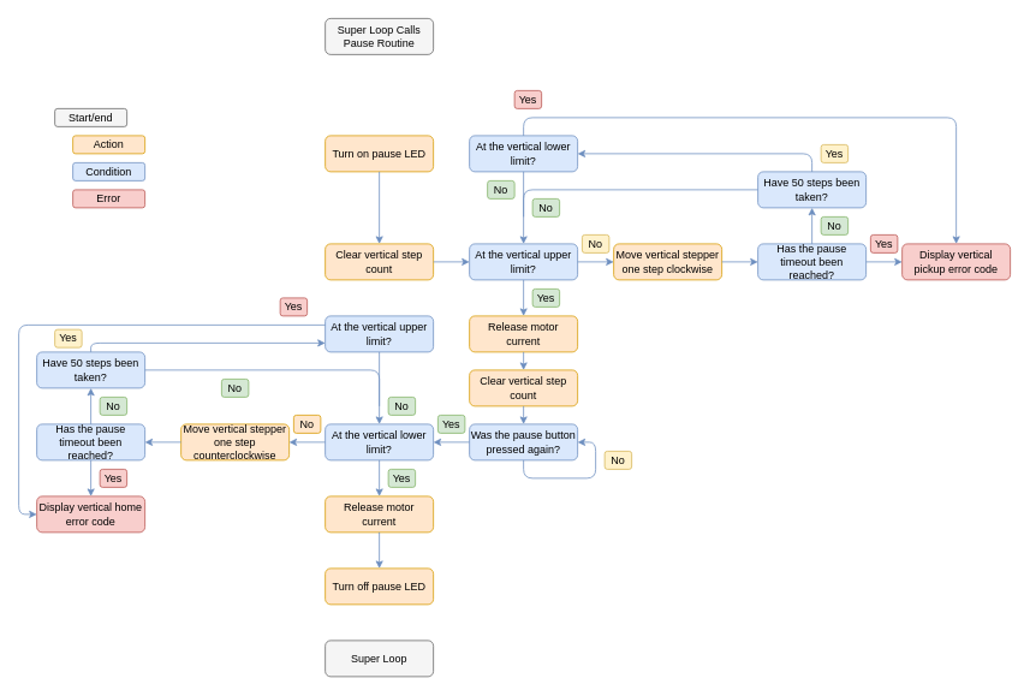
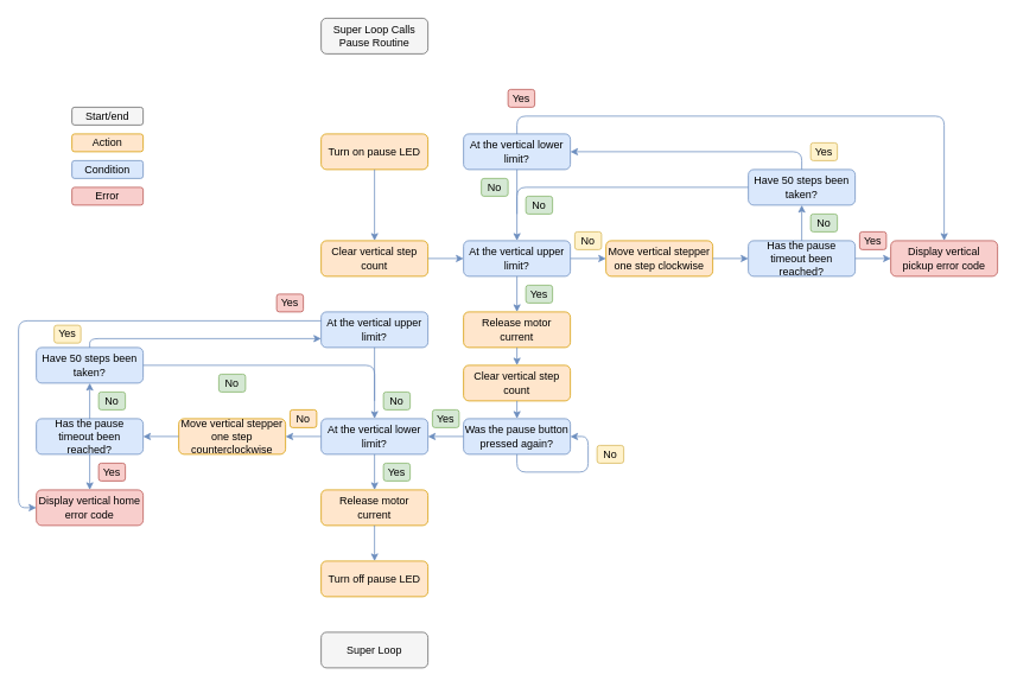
  <mxCell id="0" />
  <mxCell id="1" parent="0" />
  <mxCell id="2" value="&lt;font color=&quot;#000000&quot;&gt;Super Loop Calls Pause Routine&lt;/font&gt;" style="rounded=1;whiteSpace=wrap;html=1;fillColor=#f5f5f5;strokeColor=#666666;fontColor=#333333;" parent="1" vertex="1"><mxGeometry x="360" y="20" width="120" height="40" as="geometry" /></mxCell>
  <mxCell id="3" value="&lt;font color=&quot;#000000&quot;&gt;Turn on pause LED&lt;/font&gt;" style="rounded=1;whiteSpace=wrap;html=1;fillColor=#ffe6cc;strokeColor=#d79b00;" parent="1" vertex="1"><mxGeometry x="360" y="150" width="120" height="40" as="geometry" /></mxCell>
  <mxCell id="4" value="&lt;font color=&quot;#000000&quot;&gt;No&lt;/font&gt;" style="rounded=1;whiteSpace=wrap;html=1;fillColor=#fff2cc;strokeColor=#d6b656;direction=west;" parent="1" vertex="1"><mxGeometry x="645" y="260" width="30" height="20" as="geometry" /></mxCell>
  <mxCell id="5" value="&lt;font color=&quot;#000000&quot;&gt;Yes&lt;/font&gt;" style="rounded=1;whiteSpace=wrap;html=1;fillColor=#d5e8d4;strokeColor=#82b366;" parent="1" vertex="1"><mxGeometry x="590" y="320" width="30" height="20" as="geometry" /></mxCell>
  <mxCell id="6" value="&lt;font color=&quot;#000000&quot;&gt;Clear vertical step count&lt;/font&gt;" style="rounded=1;whiteSpace=wrap;html=1;fillColor=#ffe6cc;strokeColor=#d79b00;" vertex="1" parent="1"><mxGeometry x="360" y="270" width="120" height="40" as="geometry" /></mxCell>
  <mxCell id="7" value="" style="endArrow=classic;html=1;fillColor=#dae8fc;strokeColor=#6c8ebf;exitX=0.5;exitY=1;exitDx=0;exitDy=0;entryX=0.5;entryY=0;entryDx=0;entryDy=0;" edge="1" parent="1" source="3" target="6"><mxGeometry width="50" height="50" relative="1" as="geometry"><mxPoint x="430" y="160" as="sourcePoint" /><mxPoint x="430" y="200" as="targetPoint" /></mxGeometry></mxCell>
  <mxCell id="8" value="&lt;font color=&quot;#000000&quot;&gt;At the vertical upper limit?&lt;/font&gt;" style="rounded=1;whiteSpace=wrap;html=1;fillColor=#dae8fc;strokeColor=#6c8ebf;" vertex="1" parent="1"><mxGeometry x="520" y="270" width="120" height="40" as="geometry" /></mxCell>
  <mxCell id="9" value="" style="endArrow=classic;html=1;fillColor=#dae8fc;strokeColor=#6c8ebf;exitX=1;exitY=0.5;exitDx=0;exitDy=0;entryX=0;entryY=0.5;entryDx=0;entryDy=0;" edge="1" parent="1" source="6" target="8"><mxGeometry width="50" height="50" relative="1" as="geometry"><mxPoint x="430" y="240" as="sourcePoint" /><mxPoint x="430" y="280" as="targetPoint" /></mxGeometry></mxCell>
  <mxCell id="10" value="&lt;font color=&quot;#000000&quot;&gt;Release motor current&lt;/font&gt;" style="rounded=1;whiteSpace=wrap;html=1;fillColor=#ffe6cc;strokeColor=#d79b00;" vertex="1" parent="1"><mxGeometry x="520" y="350" width="120" height="40" as="geometry" /></mxCell>
  <mxCell id="11" value="&lt;font color=&quot;#000000&quot;&gt;Clear vertical step count&lt;/font&gt;" style="rounded=1;whiteSpace=wrap;html=1;fillColor=#ffe6cc;strokeColor=#d79b00;" vertex="1" parent="1"><mxGeometry x="520" y="410" width="120" height="40" as="geometry" /></mxCell>
  <mxCell id="12" value="" style="endArrow=classic;html=1;fillColor=#dae8fc;strokeColor=#6c8ebf;exitX=0.5;exitY=1;exitDx=0;exitDy=0;entryX=0.5;entryY=0;entryDx=0;entryDy=0;" edge="1" parent="1" source="8" target="10"><mxGeometry width="50" height="50" relative="1" as="geometry"><mxPoint x="430" y="240" as="sourcePoint" /><mxPoint x="430" y="280" as="targetPoint" /></mxGeometry></mxCell>
  <mxCell id="13" value="" style="endArrow=classic;html=1;fillColor=#dae8fc;strokeColor=#6c8ebf;exitX=0.5;exitY=1;exitDx=0;exitDy=0;entryX=0.5;entryY=0;entryDx=0;entryDy=0;" edge="1" parent="1" source="10" target="11"><mxGeometry width="50" height="50" relative="1" as="geometry"><mxPoint x="590" y="320" as="sourcePoint" /><mxPoint x="590" y="360" as="targetPoint" /></mxGeometry></mxCell>
  <mxCell id="14" value="&lt;font color=&quot;#000000&quot;&gt;Was the pause button pressed again?&lt;/font&gt;" style="rounded=1;whiteSpace=wrap;html=1;fillColor=#dae8fc;strokeColor=#6c8ebf;" vertex="1" parent="1"><mxGeometry x="520" y="470" width="120" height="40" as="geometry" /></mxCell>
  <mxCell id="15" value="" style="endArrow=classic;html=1;fillColor=#dae8fc;strokeColor=#6c8ebf;exitX=0.5;exitY=1;exitDx=0;exitDy=0;entryX=1;entryY=0.5;entryDx=0;entryDy=0;" edge="1" parent="1" source="14" target="14"><mxGeometry width="50" height="50" relative="1" as="geometry"><mxPoint x="590" y="320" as="sourcePoint" /><mxPoint x="590" y="590" as="targetPoint" /><Array as="points"><mxPoint x="580" y="530" /><mxPoint x="660" y="530" /><mxPoint x="660" y="490" /></Array></mxGeometry></mxCell>
  <mxCell id="16" value="&lt;font color=&quot;#000000&quot;&gt;No&lt;/font&gt;" style="rounded=1;whiteSpace=wrap;html=1;fillColor=#fff2cc;strokeColor=#d6b656;direction=west;" vertex="1" parent="1"><mxGeometry x="670" y="500" width="30" height="20" as="geometry" /></mxCell>
  <mxCell id="17" value="&lt;font color=&quot;#000000&quot;&gt;At the vertical lower limit?&lt;/font&gt;" style="rounded=1;whiteSpace=wrap;html=1;fillColor=#dae8fc;strokeColor=#6c8ebf;" vertex="1" parent="1"><mxGeometry x="360" y="470" width="120" height="40" as="geometry" /></mxCell>
  <mxCell id="18" value="" style="endArrow=classic;html=1;fillColor=#dae8fc;strokeColor=#6c8ebf;exitX=0;exitY=0.5;exitDx=0;exitDy=0;entryX=1;entryY=0.5;entryDx=0;entryDy=0;" edge="1" parent="1" source="14" target="17"><mxGeometry width="50" height="50" relative="1" as="geometry"><mxPoint x="490" y="300" as="sourcePoint" /><mxPoint x="530" y="300" as="targetPoint" /></mxGeometry></mxCell>
  <mxCell id="19" value="" style="endArrow=classic;html=1;fillColor=#dae8fc;strokeColor=#6c8ebf;entryX=0.5;entryY=0;entryDx=0;entryDy=0;" edge="1" parent="1" target="14"><mxGeometry width="50" height="50" relative="1" as="geometry"><mxPoint x="580" y="450" as="sourcePoint" /><mxPoint x="590" y="420" as="targetPoint" /></mxGeometry></mxCell>
  <mxCell id="20" value="&lt;font color=&quot;#000000&quot;&gt;Yes&lt;/font&gt;" style="rounded=1;whiteSpace=wrap;html=1;fillColor=#d5e8d4;strokeColor=#82b366;" vertex="1" parent="1"><mxGeometry x="485" y="460" width="30" height="20" as="geometry" /></mxCell>
  <mxCell id="21" value="&lt;font color=&quot;#000000&quot;&gt;Has the pause timeout been reached?&lt;/font&gt;" style="rounded=1;whiteSpace=wrap;html=1;fillColor=#dae8fc;strokeColor=#6c8ebf;" vertex="1" parent="1"><mxGeometry x="840" y="270" width="120" height="40" as="geometry" /></mxCell>
  <mxCell id="22" value="" style="endArrow=classic;html=1;fillColor=#dae8fc;strokeColor=#6c8ebf;entryX=0;entryY=0.5;entryDx=0;entryDy=0;" edge="1" parent="1" target="38"><mxGeometry width="50" height="50" relative="1" as="geometry"><mxPoint x="640" y="290" as="sourcePoint" /><mxPoint x="530" y="300" as="targetPoint" /></mxGeometry></mxCell>
  <mxCell id="23" value="&lt;font color=&quot;#000000&quot;&gt;Display vertical pickup error code&lt;/font&gt;" style="rounded=1;whiteSpace=wrap;html=1;fillColor=#f8cecc;strokeColor=#b85450;" vertex="1" parent="1"><mxGeometry x="1000" y="270" width="120" height="40" as="geometry" /></mxCell>
  <mxCell id="24" value="" style="endArrow=classic;html=1;fillColor=#dae8fc;strokeColor=#6c8ebf;entryX=0;entryY=0.5;entryDx=0;entryDy=0;exitX=1;exitY=0.5;exitDx=0;exitDy=0;" edge="1" parent="1" source="21" target="23"><mxGeometry width="50" height="50" relative="1" as="geometry"><mxPoint x="810" y="300" as="sourcePoint" /><mxPoint x="850" y="300" as="targetPoint" /></mxGeometry></mxCell>
  <mxCell id="25" value="&lt;font color=&quot;#000000&quot;&gt;Yes&lt;/font&gt;" style="rounded=1;whiteSpace=wrap;html=1;fillColor=#f8cecc;strokeColor=#b85450;" vertex="1" parent="1"><mxGeometry x="965" y="260" width="30" height="20" as="geometry" /></mxCell>
  <mxCell id="26" value="&lt;font color=&quot;#000000&quot;&gt;No&lt;/font&gt;" style="rounded=1;whiteSpace=wrap;html=1;fillColor=#d5e8d4;strokeColor=#82b366;direction=west;" vertex="1" parent="1"><mxGeometry x="910" y="240" width="30" height="20" as="geometry" /></mxCell>
  <mxCell id="27" value="&lt;font color=&quot;#000000&quot;&gt;Have 50 steps been taken?&lt;/font&gt;" style="rounded=1;whiteSpace=wrap;html=1;fillColor=#dae8fc;strokeColor=#6c8ebf;" vertex="1" parent="1"><mxGeometry x="840" y="190" width="120" height="40" as="geometry" /></mxCell>
  <mxCell id="28" value="" style="endArrow=classic;html=1;fillColor=#dae8fc;strokeColor=#6c8ebf;exitX=0.5;exitY=0;exitDx=0;exitDy=0;entryX=0.5;entryY=1;entryDx=0;entryDy=0;" edge="1" parent="1" source="21" target="27"><mxGeometry width="50" height="50" relative="1" as="geometry"><mxPoint x="750" y="320" as="sourcePoint" /><mxPoint x="750" y="360" as="targetPoint" /></mxGeometry></mxCell>
  <mxCell id="29" value="&lt;font color=&quot;#000000&quot;&gt;At the vertical lower limit?&lt;/font&gt;" style="rounded=1;whiteSpace=wrap;html=1;fillColor=#dae8fc;strokeColor=#6c8ebf;" vertex="1" parent="1"><mxGeometry x="520" y="150" width="120" height="40" as="geometry" /></mxCell>
  <mxCell id="30" value="" style="endArrow=classic;html=1;fillColor=#dae8fc;strokeColor=#6c8ebf;exitX=0;exitY=0.5;exitDx=0;exitDy=0;entryX=0.5;entryY=0;entryDx=0;entryDy=0;" edge="1" parent="1" source="27" target="8"><mxGeometry width="50" height="50" relative="1" as="geometry"><mxPoint x="750" y="280" as="sourcePoint" /><mxPoint x="750" y="240" as="targetPoint" /><Array as="points"><mxPoint x="580" y="210" /></Array></mxGeometry></mxCell>
  <mxCell id="31" value="&lt;font color=&quot;#000000&quot;&gt;No&lt;/font&gt;" style="rounded=1;whiteSpace=wrap;html=1;fillColor=#d5e8d4;strokeColor=#82b366;direction=west;" vertex="1" parent="1"><mxGeometry x="590" y="220" width="30" height="20" as="geometry" /></mxCell>
  <mxCell id="32" value="&lt;font color=&quot;#000000&quot;&gt;No&lt;/font&gt;" style="rounded=1;whiteSpace=wrap;html=1;fillColor=#d5e8d4;strokeColor=#82b366;direction=west;" vertex="1" parent="1"><mxGeometry x="540" y="200" width="30" height="20" as="geometry" /></mxCell>
  <mxCell id="33" value="" style="endArrow=none;html=1;fillColor=#dae8fc;strokeColor=#6c8ebf;exitX=0.5;exitY=1;exitDx=0;exitDy=0;" edge="1" parent="1" source="29"><mxGeometry width="50" height="50" relative="1" as="geometry"><mxPoint x="640" y="380" as="sourcePoint" /><mxPoint x="580" y="240" as="targetPoint" /></mxGeometry></mxCell>
  <mxCell id="34" value="" style="endArrow=classic;html=1;fillColor=#dae8fc;strokeColor=#6c8ebf;exitX=0.5;exitY=0;exitDx=0;exitDy=0;entryX=1;entryY=0.5;entryDx=0;entryDy=0;" edge="1" parent="1" source="27" target="29"><mxGeometry width="50" height="50" relative="1" as="geometry"><mxPoint x="750" y="280" as="sourcePoint" /><mxPoint x="750" y="240" as="targetPoint" /><Array as="points"><mxPoint x="900" y="170" /></Array></mxGeometry></mxCell>
  <mxCell id="35" value="&lt;font color=&quot;#000000&quot;&gt;Yes&lt;/font&gt;" style="rounded=1;whiteSpace=wrap;html=1;fillColor=#fff2cc;strokeColor=#d6b656;direction=west;" vertex="1" parent="1"><mxGeometry x="910" y="160" width="30" height="20" as="geometry" /></mxCell>
  <mxCell id="36" value="" style="endArrow=classic;html=1;fillColor=#dae8fc;strokeColor=#6c8ebf;entryX=0.5;entryY=0;entryDx=0;entryDy=0;exitX=0.5;exitY=0;exitDx=0;exitDy=0;" edge="1" parent="1" source="29" target="23"><mxGeometry width="50" height="50" relative="1" as="geometry"><mxPoint x="650" y="300" as="sourcePoint" /><mxPoint x="690" y="300" as="targetPoint" /><Array as="points"><mxPoint x="580" y="130" /><mxPoint x="1060" y="130" /></Array></mxGeometry></mxCell>
  <mxCell id="37" value="&lt;font color=&quot;#000000&quot;&gt;Yes&lt;/font&gt;" style="rounded=1;whiteSpace=wrap;html=1;fillColor=#f8cecc;strokeColor=#b85450;direction=west;" vertex="1" parent="1"><mxGeometry x="570" y="100" width="30" height="20" as="geometry" /></mxCell>
  <mxCell id="38" value="&lt;font color=&quot;#000000&quot;&gt;Move vertical stepper one step clockwise&lt;/font&gt;" style="rounded=1;whiteSpace=wrap;html=1;fillColor=#ffe6cc;strokeColor=#d79b00;" vertex="1" parent="1"><mxGeometry x="680" y="270" width="120" height="40" as="geometry" /></mxCell>
  <mxCell id="39" value="" style="endArrow=classic;html=1;fillColor=#dae8fc;strokeColor=#6c8ebf;entryX=0;entryY=0.5;entryDx=0;entryDy=0;exitX=1;exitY=0.5;exitDx=0;exitDy=0;" edge="1" parent="1" source="38" target="21"><mxGeometry width="50" height="50" relative="1" as="geometry"><mxPoint x="650" y="300" as="sourcePoint" /><mxPoint x="690" y="300" as="targetPoint" /></mxGeometry></mxCell>
  <mxCell id="40" value="&lt;font color=&quot;#000000&quot;&gt;Move vertical stepper one step counterclockwise&lt;/font&gt;" style="rounded=1;whiteSpace=wrap;html=1;fillColor=#ffe6cc;strokeColor=#d79b00;" vertex="1" parent="1"><mxGeometry x="200" y="470" width="120" height="40" as="geometry" /></mxCell>
  <mxCell id="41" value="" style="endArrow=classic;html=1;fillColor=#dae8fc;strokeColor=#6c8ebf;entryX=1;entryY=0.5;entryDx=0;entryDy=0;exitX=0;exitY=0.5;exitDx=0;exitDy=0;" edge="1" parent="1" source="17" target="40"><mxGeometry width="50" height="50" relative="1" as="geometry"><mxPoint x="650" y="300" as="sourcePoint" /><mxPoint x="690" y="300" as="targetPoint" /></mxGeometry></mxCell>
  <mxCell id="42" value="&lt;font color=&quot;#000000&quot;&gt;No&lt;/font&gt;" style="rounded=1;whiteSpace=wrap;html=1;fillColor=#ffe6cc;strokeColor=#d79b00;" vertex="1" parent="1"><mxGeometry x="325" y="460" width="30" height="20" as="geometry" /></mxCell>
  <mxCell id="43" value="&lt;font color=&quot;#000000&quot;&gt;Has the pause timeout been reached?&lt;/font&gt;" style="rounded=1;whiteSpace=wrap;html=1;fillColor=#dae8fc;strokeColor=#6c8ebf;" vertex="1" parent="1"><mxGeometry x="40" y="470" width="120" height="40" as="geometry" /></mxCell>
  <mxCell id="44" value="" style="endArrow=classic;html=1;fillColor=#dae8fc;strokeColor=#6c8ebf;entryX=1;entryY=0.5;entryDx=0;entryDy=0;exitX=0;exitY=0.5;exitDx=0;exitDy=0;" edge="1" parent="1" source="40" target="43"><mxGeometry width="50" height="50" relative="1" as="geometry"><mxPoint x="370" y="500" as="sourcePoint" /><mxPoint x="330" y="500" as="targetPoint" /></mxGeometry></mxCell>
  <mxCell id="45" value="&lt;font color=&quot;#000000&quot;&gt;Display vertical home error code&lt;/font&gt;" style="rounded=1;whiteSpace=wrap;html=1;fillColor=#f8cecc;strokeColor=#b85450;" vertex="1" parent="1"><mxGeometry x="40" y="550" width="120" height="40" as="geometry" /></mxCell>
  <mxCell id="46" value="" style="endArrow=classic;html=1;fillColor=#dae8fc;strokeColor=#6c8ebf;entryX=0.5;entryY=0;entryDx=0;entryDy=0;exitX=0.5;exitY=1;exitDx=0;exitDy=0;" edge="1" parent="1" source="43" target="45"><mxGeometry width="50" height="50" relative="1" as="geometry"><mxPoint x="100" y="520" as="sourcePoint" /><mxPoint x="170" y="500" as="targetPoint" /></mxGeometry></mxCell>
  <mxCell id="47" value="" style="endArrow=classic;html=1;fillColor=#dae8fc;strokeColor=#6c8ebf;exitX=0.5;exitY=1;exitDx=0;exitDy=0;" edge="1" parent="1" source="50"><mxGeometry width="50" height="50" relative="1" as="geometry"><mxPoint x="370" y="500" as="sourcePoint" /><mxPoint x="380" y="580" as="targetPoint" /></mxGeometry></mxCell>
  <mxCell id="48" value="&lt;font color=&quot;#000000&quot;&gt;Turn off pause LED&lt;/font&gt;" style="rounded=1;whiteSpace=wrap;html=1;fillColor=#ffe6cc;strokeColor=#d79b00;" vertex="1" parent="1"><mxGeometry x="360" y="630" width="120" height="40" as="geometry" /></mxCell>
  <mxCell id="49" value="&lt;font color=&quot;#000000&quot;&gt;Super Loop&lt;br&gt;&lt;/font&gt;" style="rounded=1;whiteSpace=wrap;html=1;fillColor=#f5f5f5;strokeColor=#666666;fontColor=#333333;" vertex="1" parent="1"><mxGeometry x="360" y="710" width="120" height="40" as="geometry" /></mxCell>
  <mxCell id="50" value="&lt;font color=&quot;#000000&quot;&gt;Release motor current&lt;/font&gt;" style="rounded=1;whiteSpace=wrap;html=1;fillColor=#ffe6cc;strokeColor=#d79b00;" vertex="1" parent="1"><mxGeometry x="360" y="550" width="120" height="40" as="geometry" /></mxCell>
  <mxCell id="51" value="" style="endArrow=classic;html=1;fillColor=#dae8fc;strokeColor=#6c8ebf;exitX=0.5;exitY=1;exitDx=0;exitDy=0;" edge="1" parent="1" source="17" target="50"><mxGeometry width="50" height="50" relative="1" as="geometry"><mxPoint x="420" y="510" as="sourcePoint" /><mxPoint x="380" y="580" as="targetPoint" /></mxGeometry></mxCell>
  <mxCell id="52" value="" style="endArrow=classic;html=1;fillColor=#dae8fc;strokeColor=#6c8ebf;exitX=0.5;exitY=1;exitDx=0;exitDy=0;entryX=0.5;entryY=0;entryDx=0;entryDy=0;" edge="1" parent="1" source="50" target="48"><mxGeometry width="50" height="50" relative="1" as="geometry"><mxPoint x="430" y="520" as="sourcePoint" /><mxPoint x="430" y="560" as="targetPoint" /></mxGeometry></mxCell>
  <mxCell id="53" value="&lt;font color=&quot;#000000&quot;&gt;Yes&lt;/font&gt;" style="rounded=1;whiteSpace=wrap;html=1;fillColor=#d5e8d4;strokeColor=#82b366;" vertex="1" parent="1"><mxGeometry x="430" y="520" width="30" height="20" as="geometry" /></mxCell>
  <mxCell id="54" value="&lt;font color=&quot;#000000&quot;&gt;Have 50 steps been taken?&lt;/font&gt;" style="rounded=1;whiteSpace=wrap;html=1;fillColor=#dae8fc;strokeColor=#6c8ebf;" vertex="1" parent="1"><mxGeometry x="40" y="390" width="120" height="40" as="geometry" /></mxCell>
  <mxCell id="55" value="" style="endArrow=classic;html=1;fillColor=#dae8fc;strokeColor=#6c8ebf;entryX=0.5;entryY=1;entryDx=0;entryDy=0;exitX=0.5;exitY=0;exitDx=0;exitDy=0;" edge="1" parent="1" source="43" target="54"><mxGeometry width="50" height="50" relative="1" as="geometry"><mxPoint x="370" y="500" as="sourcePoint" /><mxPoint x="330" y="500" as="targetPoint" /></mxGeometry></mxCell>
  <mxCell id="56" value="&lt;font color=&quot;#000000&quot;&gt;Yes&lt;/font&gt;" style="rounded=1;whiteSpace=wrap;html=1;fillColor=#f8cecc;strokeColor=#b85450;" vertex="1" parent="1"><mxGeometry x="110" y="520" width="30" height="20" as="geometry" /></mxCell>
  <mxCell id="57" value="&lt;font color=&quot;#000000&quot;&gt;No&lt;/font&gt;" style="rounded=1;whiteSpace=wrap;html=1;fillColor=#d5e8d4;strokeColor=#82b366;direction=west;" vertex="1" parent="1"><mxGeometry x="110" y="440" width="30" height="20" as="geometry" /></mxCell>
  <mxCell id="58" value="&lt;font color=&quot;#000000&quot;&gt;At the vertical upper limit?&lt;/font&gt;" style="rounded=1;whiteSpace=wrap;html=1;fillColor=#dae8fc;strokeColor=#6c8ebf;" vertex="1" parent="1"><mxGeometry x="360" y="350" width="120" height="40" as="geometry" /></mxCell>
  <mxCell id="59" value="" style="endArrow=classic;html=1;fillColor=#dae8fc;strokeColor=#6c8ebf;exitX=0.5;exitY=1;exitDx=0;exitDy=0;entryX=0.5;entryY=0;entryDx=0;entryDy=0;" edge="1" parent="1" source="58" target="17"><mxGeometry width="50" height="50" relative="1" as="geometry"><mxPoint x="430" y="520" as="sourcePoint" /><mxPoint x="430" y="560" as="targetPoint" /></mxGeometry></mxCell>
  <mxCell id="60" value="&lt;font color=&quot;#000000&quot;&gt;No&lt;/font&gt;" style="rounded=1;whiteSpace=wrap;html=1;fillColor=#d5e8d4;strokeColor=#82b366;" vertex="1" parent="1"><mxGeometry x="430" y="440" width="30" height="20" as="geometry" /></mxCell>
  <mxCell id="61" value="" style="endArrow=classic;html=1;fillColor=#dae8fc;strokeColor=#6c8ebf;entryX=0;entryY=0.75;entryDx=0;entryDy=0;exitX=0.5;exitY=0;exitDx=0;exitDy=0;" edge="1" parent="1" source="54" target="58"><mxGeometry width="50" height="50" relative="1" as="geometry"><mxPoint x="110" y="480" as="sourcePoint" /><mxPoint x="110" y="440" as="targetPoint" /><Array as="points"><mxPoint x="100" y="380" /></Array></mxGeometry></mxCell>
  <mxCell id="62" value="&lt;font color=&quot;#000000&quot;&gt;Yes&lt;/font&gt;" style="rounded=1;whiteSpace=wrap;html=1;fillColor=#fff2cc;strokeColor=#d6b656;direction=west;" vertex="1" parent="1"><mxGeometry x="60" y="365" width="30" height="20" as="geometry" /></mxCell>
  <mxCell id="63" value="&lt;font color=&quot;#000000&quot;&gt;No&lt;/font&gt;" style="rounded=1;whiteSpace=wrap;html=1;fillColor=#d5e8d4;strokeColor=#82b366;direction=west;" vertex="1" parent="1"><mxGeometry x="245" y="420" width="30" height="20" as="geometry" /></mxCell>
  <mxCell id="64" value="" style="endArrow=none;html=1;fillColor=#dae8fc;strokeColor=#6c8ebf;exitX=1;exitY=0.5;exitDx=0;exitDy=0;" edge="1" parent="1" source="54"><mxGeometry width="50" height="50" relative="1" as="geometry"><mxPoint x="330" y="260" as="sourcePoint" /><mxPoint x="420" y="450" as="targetPoint" /><Array as="points"><mxPoint x="420" y="410" /></Array></mxGeometry></mxCell>
  <mxCell id="65" value="" style="endArrow=classic;html=1;fillColor=#dae8fc;strokeColor=#6c8ebf;exitX=0;exitY=0.25;exitDx=0;exitDy=0;entryX=0;entryY=0.5;entryDx=0;entryDy=0;" edge="1" parent="1" source="58" target="45"><mxGeometry width="50" height="50" relative="1" as="geometry"><mxPoint x="490" y="300" as="sourcePoint" /><mxPoint x="530" y="300" as="targetPoint" /><Array as="points"><mxPoint x="20" y="360" /><mxPoint x="20" y="570" /></Array></mxGeometry></mxCell>
  <mxCell id="66" value="&lt;font color=&quot;#000000&quot;&gt;Yes&lt;/font&gt;" style="rounded=1;whiteSpace=wrap;html=1;fillColor=#f8cecc;strokeColor=#b85450;direction=west;" vertex="1" parent="1"><mxGeometry x="310" y="330" width="30" height="20" as="geometry" /></mxCell>
  <mxCell id="67" value="&lt;font color=&quot;#000000&quot;&gt;Action&lt;/font&gt;" style="rounded=1;whiteSpace=wrap;html=1;fillColor=#ffe6cc;strokeColor=#d79b00;" vertex="1" parent="1"><mxGeometry x="80" y="150" width="80" height="20" as="geometry" /></mxCell>
  <mxCell id="68" value="&lt;font color=&quot;#000000&quot;&gt;Condition&lt;/font&gt;" style="rounded=1;whiteSpace=wrap;html=1;fillColor=#dae8fc;strokeColor=#6c8ebf;" vertex="1" parent="1"><mxGeometry x="80" y="180" width="80" height="20" as="geometry" /></mxCell>
- <mxCell id="69" value="&lt;font color=&quot;#000000&quot;&gt;Start/end&lt;/font&gt;" style="rounded=1;whiteSpace=wrap;html=1;fillColor=#f5f5f5;strokeColor=#666666;fontColor=#333333;" vertex="1" parent="1"><mxGeometry x="60" y="120" width="80" height="20" as="geometry" /></mxCell>
+ <mxCell id="69" value="&lt;font color=&quot;#000000&quot;&gt;Start/end&lt;/font&gt;" style="rounded=1;whiteSpace=wrap;html=1;fillColor=#f5f5f5;strokeColor=#666666;fontColor=#333333;" vertex="1" parent="1"><mxGeometry x="80" y="120" width="80" height="20" as="geometry" /></mxCell>
  <mxCell id="70" value="&lt;font color=&quot;#000000&quot;&gt;Error&lt;/font&gt;" style="rounded=1;whiteSpace=wrap;html=1;fillColor=#f8cecc;strokeColor=#b85450;" vertex="1" parent="1"><mxGeometry x="80" y="210" width="80" height="20" as="geometry" /></mxCell>
